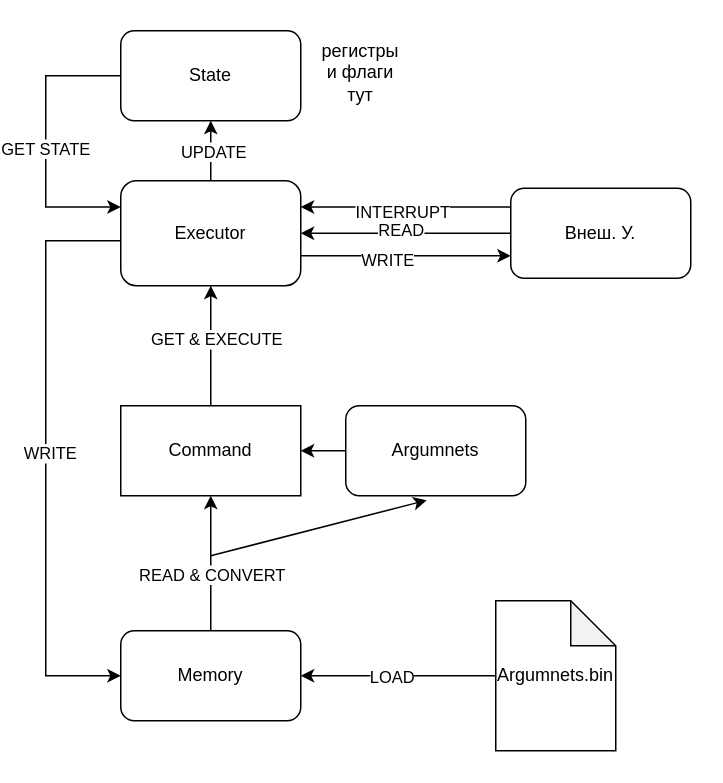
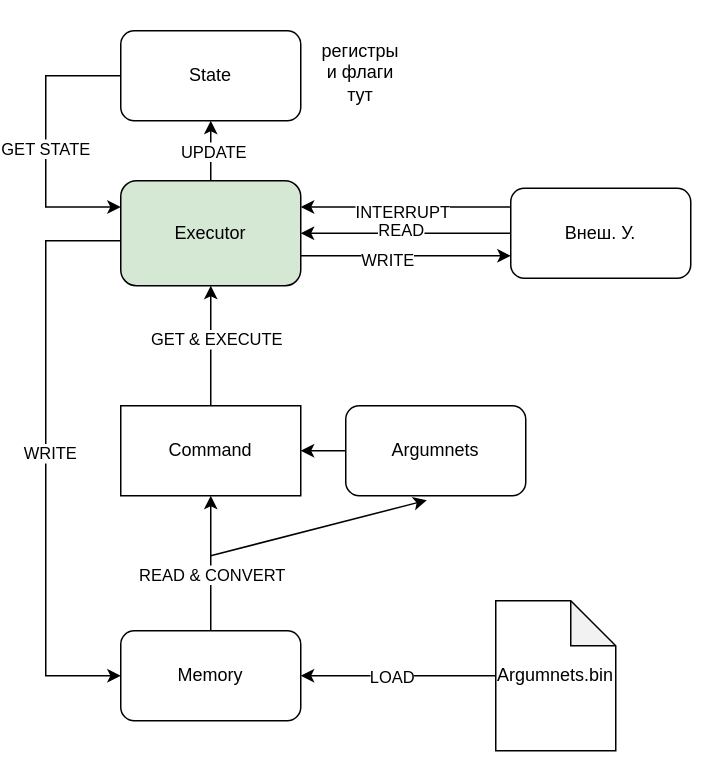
  <mxCell id="0" />
  <mxCell id="1" parent="0" />
  <mxCell id="2" style="edgeStyle=orthogonalEdgeStyle;rounded=0;orthogonalLoop=1;jettySize=auto;html=1;entryX=0;entryY=0.5;entryDx=0;entryDy=0;" edge="1" parent="1" source="8" target="9"><mxGeometry relative="1" as="geometry"><Array as="points"><mxPoint x="20" y="160" /><mxPoint x="20" y="450" /></Array></mxGeometry></mxCell>
  <mxCell id="3" value="WRITE" style="edgeLabel;html=1;align=center;verticalAlign=middle;resizable=0;points=[];" vertex="1" connectable="0" parent="2"><mxGeometry x="-0.021" y="2" relative="1" as="geometry"><mxPoint as="offset" /></mxGeometry></mxCell>
  <mxCell id="4" value="" style="edgeStyle=orthogonalEdgeStyle;rounded=0;orthogonalLoop=1;jettySize=auto;html=1;" edge="1" parent="1" source="8" target="23"><mxGeometry relative="1" as="geometry" /></mxCell>
  <mxCell id="5" value="UPDATE" style="edgeLabel;html=1;align=center;verticalAlign=middle;resizable=0;points=[];" vertex="1" connectable="0" parent="4"><mxGeometry y="-1" relative="1" as="geometry"><mxPoint as="offset" /></mxGeometry></mxCell>
  <mxCell id="6" style="edgeStyle=orthogonalEdgeStyle;rounded=0;orthogonalLoop=1;jettySize=auto;html=1;exitX=1;exitY=0.75;exitDx=0;exitDy=0;entryX=0;entryY=0.75;entryDx=0;entryDy=0;" edge="1" parent="1" source="8" target="29"><mxGeometry relative="1" as="geometry"><Array as="points"><mxPoint x="170" y="173" /><mxPoint x="170" y="170" /></Array></mxGeometry></mxCell>
  <mxCell id="7" value="WRITE" style="edgeLabel;html=1;align=center;verticalAlign=middle;resizable=0;points=[];" vertex="1" connectable="0" parent="6"><mxGeometry x="0.101" y="-2" relative="1" as="geometry"><mxPoint as="offset" /></mxGeometry></mxCell>
- <mxCell id="8" value="&lt;div&gt;Executor&lt;/div&gt;" style="rounded=1;whiteSpace=wrap;html=1;" vertex="1" parent="1"><mxGeometry x="70" y="120" width="120" height="70" as="geometry" /></mxCell>
+ <mxCell id="8" value="&lt;div&gt;Executor&lt;/div&gt;" style="rounded=1;whiteSpace=wrap;html=1;fillColor=#d5e8d4;" vertex="1" parent="1"><mxGeometry x="70" y="120" width="120" height="70" as="geometry" /></mxCell>
  <mxCell id="9" value="Memory" style="rounded=1;whiteSpace=wrap;html=1;" vertex="1" parent="1"><mxGeometry x="70" y="420" width="120" height="60" as="geometry" /></mxCell>
  <mxCell id="10" value="" style="edgeStyle=orthogonalEdgeStyle;rounded=0;orthogonalLoop=1;jettySize=auto;html=1;exitX=0.5;exitY=0;exitDx=0;exitDy=0;entryX=0.5;entryY=1;entryDx=0;entryDy=0;" edge="1" parent="1" source="9" target="17"><mxGeometry relative="1" as="geometry"><mxPoint x="130" y="230" as="sourcePoint" /><mxPoint x="130" y="350" as="targetPoint" /><Array as="points" /></mxGeometry></mxCell>
  <mxCell id="11" value="&lt;div&gt;READ &amp;amp; CONVERT&lt;/div&gt;" style="edgeLabel;html=1;align=center;verticalAlign=middle;resizable=0;points=[];" vertex="1" connectable="0" parent="10"><mxGeometry x="-0.156" y="-5" relative="1" as="geometry"><mxPoint x="-5" as="offset" /></mxGeometry></mxCell>
  <mxCell id="12" style="edgeStyle=orthogonalEdgeStyle;rounded=0;orthogonalLoop=1;jettySize=auto;html=1;entryX=1;entryY=0.5;entryDx=0;entryDy=0;" edge="1" parent="1" source="14"><mxGeometry relative="1" as="geometry"><mxPoint x="190" y="450" as="targetPoint" /></mxGeometry></mxCell>
  <mxCell id="13" value="&lt;div&gt;LOAD&lt;/div&gt;" style="edgeLabel;html=1;align=center;verticalAlign=middle;resizable=0;points=[];" vertex="1" connectable="0" parent="12"><mxGeometry x="-0.061" y="-4" relative="1" as="geometry"><mxPoint x="-9" y="4" as="offset" /></mxGeometry></mxCell>
  <mxCell id="14" value="Argumnets.bin" style="shape=note;whiteSpace=wrap;html=1;backgroundOutline=1;darkOpacity=0.05;" vertex="1" parent="1"><mxGeometry x="320" y="400" width="80" height="100" as="geometry" /></mxCell>
  <mxCell id="15" value="" style="edgeStyle=orthogonalEdgeStyle;rounded=0;orthogonalLoop=1;jettySize=auto;html=1;" edge="1" parent="1" source="17" target="8"><mxGeometry relative="1" as="geometry" /></mxCell>
  <mxCell id="16" value="&lt;div&gt;GET &amp;amp; EXECUTE&lt;/div&gt;" style="edgeLabel;html=1;align=center;verticalAlign=middle;resizable=0;points=[];" vertex="1" connectable="0" parent="15"><mxGeometry x="0.125" y="-3" relative="1" as="geometry"><mxPoint as="offset" /></mxGeometry></mxCell>
  <mxCell id="17" value="&lt;div&gt;Command &lt;/div&gt;" style="whiteSpace=wrap;html=1;rounded=0;" vertex="1" parent="1"><mxGeometry x="70" y="270" width="120" height="60" as="geometry" /></mxCell>
  <mxCell id="18" value="" style="edgeStyle=orthogonalEdgeStyle;rounded=0;orthogonalLoop=1;jettySize=auto;html=1;" edge="1" parent="1" source="19" target="17"><mxGeometry relative="1" as="geometry" /></mxCell>
  <mxCell id="19" value="Argumnets" style="rounded=1;whiteSpace=wrap;html=1;" vertex="1" parent="1"><mxGeometry x="220" y="270" width="120" height="60" as="geometry" /></mxCell>
  <mxCell id="20" value="" style="endArrow=classic;html=1;rounded=0;entryX=0.45;entryY=1.05;entryDx=0;entryDy=0;entryPerimeter=0;" edge="1" parent="1" target="19"><mxGeometry width="50" height="50" relative="1" as="geometry"><mxPoint x="130" y="370" as="sourcePoint" /><mxPoint x="180" y="330" as="targetPoint" /></mxGeometry></mxCell>
  <mxCell id="21" style="edgeStyle=orthogonalEdgeStyle;rounded=0;orthogonalLoop=1;jettySize=auto;html=1;entryX=0;entryY=0.25;entryDx=0;entryDy=0;" edge="1" parent="1" source="23" target="8"><mxGeometry relative="1" as="geometry"><mxPoint x="20" y="140" as="targetPoint" /><Array as="points"><mxPoint x="20" y="50" /><mxPoint x="20" y="138" /></Array></mxGeometry></mxCell>
  <mxCell id="22" value="GET STATE" style="edgeLabel;html=1;align=center;verticalAlign=middle;resizable=0;points=[];" vertex="1" connectable="0" parent="21"><mxGeometry x="0.045" y="-1" relative="1" as="geometry"><mxPoint as="offset" /></mxGeometry></mxCell>
  <mxCell id="23" value="State" style="rounded=1;whiteSpace=wrap;html=1;" vertex="1" parent="1"><mxGeometry x="70" y="20" width="120" height="60" as="geometry" /></mxCell>
  <mxCell id="24" value="регистры и флаги тут" style="text;html=1;strokeColor=none;fillColor=none;align=center;verticalAlign=middle;whiteSpace=wrap;rounded=0;" vertex="1" parent="1"><mxGeometry x="200" y="23" width="60" height="50" as="geometry" /></mxCell>
  <mxCell id="25" style="edgeStyle=orthogonalEdgeStyle;rounded=0;orthogonalLoop=1;jettySize=auto;html=1;entryX=1;entryY=0.5;entryDx=0;entryDy=0;" edge="1" parent="1" source="29" target="8"><mxGeometry relative="1" as="geometry" /></mxCell>
  <mxCell id="26" value="&lt;div&gt;READ&lt;/div&gt;" style="edgeLabel;html=1;align=center;verticalAlign=middle;resizable=0;points=[];" vertex="1" connectable="0" parent="25"><mxGeometry x="0.061" y="-3" relative="1" as="geometry"><mxPoint as="offset" /></mxGeometry></mxCell>
  <mxCell id="27" style="edgeStyle=orthogonalEdgeStyle;rounded=0;orthogonalLoop=1;jettySize=auto;html=1;exitX=0;exitY=0.25;exitDx=0;exitDy=0;entryX=1;entryY=0.25;entryDx=0;entryDy=0;" edge="1" parent="1" source="29" target="8"><mxGeometry relative="1" as="geometry"><mxPoint x="200" y="140" as="targetPoint" /><Array as="points"><mxPoint x="380" y="140" /><mxPoint x="380" y="138" /></Array></mxGeometry></mxCell>
  <mxCell id="28" value="&lt;div&gt;INTERRUPT&lt;/div&gt;" style="edgeLabel;html=1;align=center;verticalAlign=middle;resizable=0;points=[];" vertex="1" connectable="0" parent="27"><mxGeometry x="0.447" y="3" relative="1" as="geometry"><mxPoint as="offset" /></mxGeometry></mxCell>
  <mxCell id="29" value="Внеш. У." style="rounded=1;whiteSpace=wrap;html=1;" vertex="1" parent="1"><mxGeometry x="330" y="125" width="120" height="60" as="geometry" /></mxCell>
